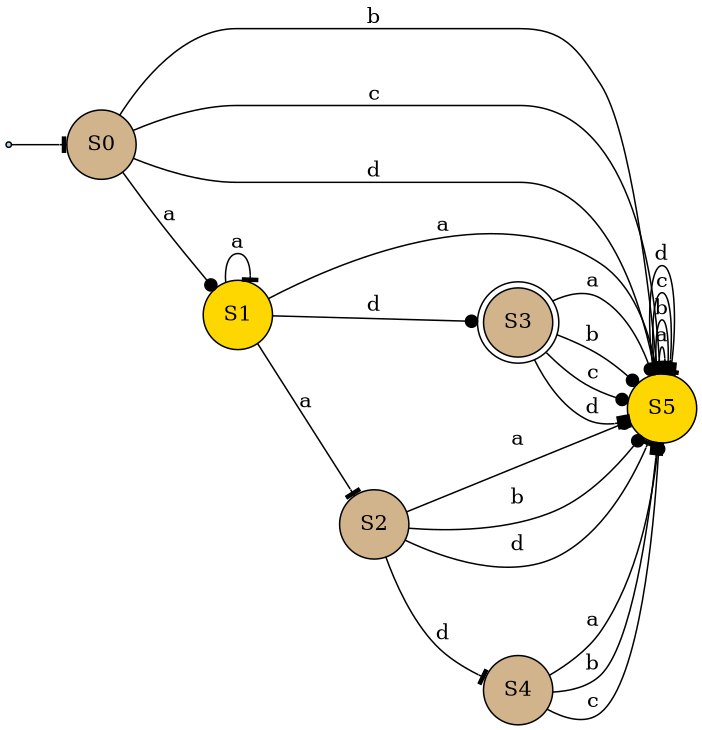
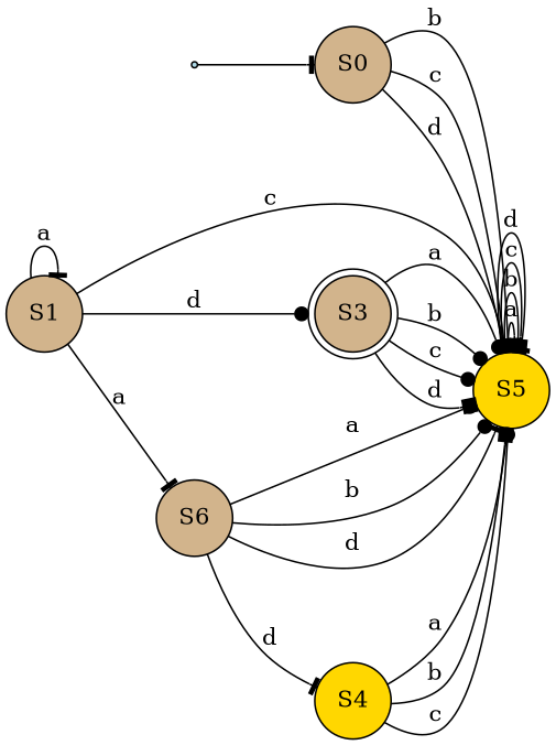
  digraph {
    rankdir=LR
    node [fillcolor=tan shape=circle style=filled]
    edge [arrowhead=dot]
    qi [fillcolor=lightblue shape=point]
    S0
    S5 [fillcolor=gold]
-   S1 [fillcolor=gold]
+   S1
    S3 [shape=doublecircle]
-   S2
-   S4
+   S2 [label=S6]
+   S4 [fillcolor=gold]
    qi -> S0 [arrowhead=tee]
    S0 -> S5 [arrowhead=tee label=b]
    S0 -> S5 [arrowhead=box label=c]
    S0 -> S5 [label=d]
-   S0 -> S1 [label=a]
    S5 -> S5 [arrowhead=box label=a]
    S5 -> S5 [arrowhead=tee label=b]
    S5 -> S5 [arrowhead=box label=c]
    S5 -> S5 [arrowhead=tee label=d]
-   S1 -> S5 [label=a]
+   S1 -> S5 [label=c]
    S1 -> S1 [arrowhead=tee label=a]
    S1 -> S3 [label=d]
    S1 -> S2 [arrowhead=tee label=a]
    S3 -> S5 [label=a]
    S3 -> S5 [label=b]
    S3 -> S5 [label=c]
    S3 -> S5 [arrowhead=box label=d]
    S2 -> S5 [label=a]
    S2 -> S5 [label=b]
    S2 -> S5 [arrowhead=tee label=d]
    S2 -> S4 [arrowhead=tee label=d]
    S4 -> S5 [label=a]
    S4 -> S5 [arrowhead=box label=b]
    S4 -> S5 [label=c]
  }
